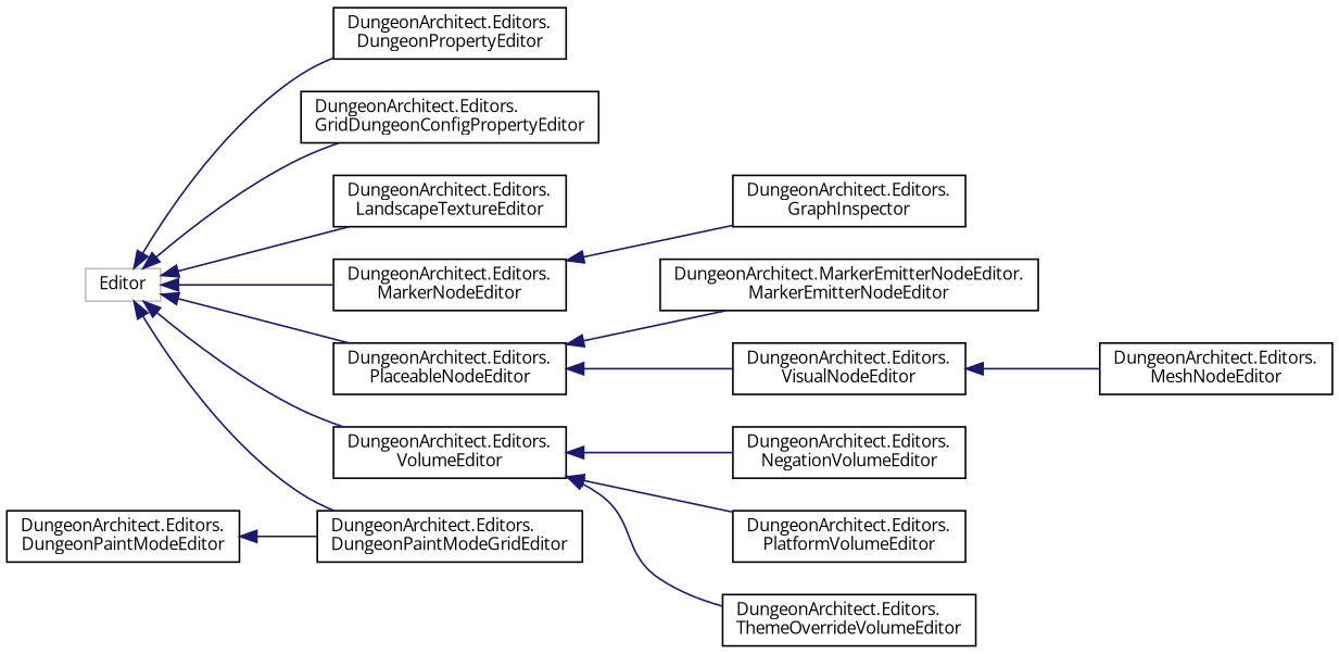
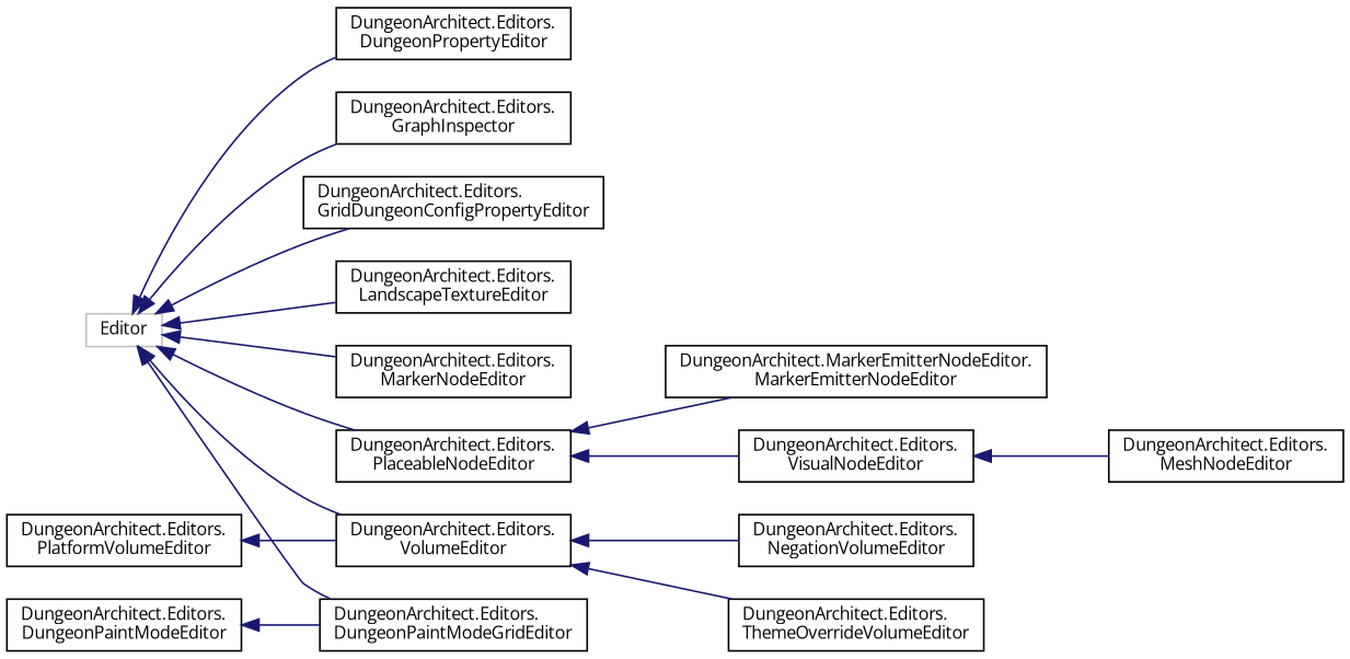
  digraph {
    fontname="Open Sans"
    rankdir=LR
    node [color=black fillcolor=white fontname="Open Sans" fontsize=10 shape=record style=filled]
    edge [color=midnightblue dir=back fontname="Open Sans" fontsize=10 labelfontname=Helvetica labelfontsize=10 style=solid]
    n1 [color=grey75 height=0.2 label=Editor width=0.4]
    n2 [height=0.2 label="DungeonArchitect.Editors.\lDungeonPropertyEditor" width=0.4]
    n3 [height=0.2 label="DungeonArchitect.Editors.\lGraphInspector" width=0.4]
    n4 [height=0.2 label="DungeonArchitect.Editors.\lGridDungeonConfigPropertyEditor" width=0.4]
    n5 [height=0.2 label="DungeonArchitect.Editors.\lLandscapeTextureEditor" width=0.4]
    n6 [height=0.2 label="DungeonArchitect.Editors.\lMarkerNodeEditor" width=0.4]
    n7 [height=0.2 label="DungeonArchitect.Editors.\lPlaceableNodeEditor" width=0.4]
    n8 [height=0.2 label="DungeonArchitect.Editors.\lVolumeEditor" width=0.4]
    n9 [height=0.2 label="DungeonArchitect.Editors.\lDungeonPaintModeGridEditor" width=0.4]
    n10 [height=0.2 label="DungeonArchitect.Editors.\lDungeonPaintModeEditor" width=0.4]
    n11 [height=0.2 label="DungeonArchitect.MarkerEmitterNodeEditor.\lMarkerEmitterNodeEditor" width=0.4]
    n12 [height=0.2 label="DungeonArchitect.Editors.\lVisualNodeEditor" width=0.4]
    n13 [height=0.2 label="DungeonArchitect.Editors.\lNegationVolumeEditor" width=0.4]
    n14 [height=0.2 label="DungeonArchitect.Editors.\lPlatformVolumeEditor" width=0.4]
    n15 [height=0.2 label="DungeonArchitect.Editors.\lThemeOverrideVolumeEditor" width=0.4]
    n16 [height=0.2 label="DungeonArchitect.Editors.\lMeshNodeEditor" width=0.4]
    n1 -> n2
-   n6 -> n3
+   n1 -> n3
    n1 -> n4
    n1 -> n5
    n1 -> n6
    n1 -> n7
    n1 -> n8
    n1 -> n9
    n7 -> n11
    n7 -> n12
    n8 -> n13
-   n8 -> n14
+   n14 -> n8
    n8 -> n15
    n10 -> n9
    n12 -> n16
  }
